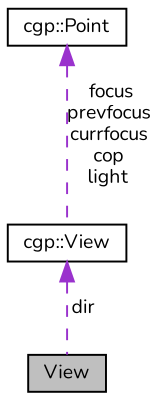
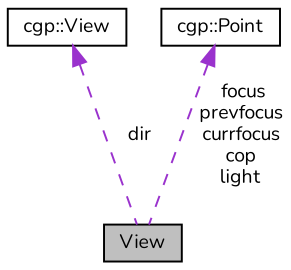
  digraph {
    fontname=Nunito
    node [color=black fillcolor=white fontname=Nunito fontsize=10 shape=record style=filled]
    edge [color=darkorchid3 dir=back fontname=Nunito fontsize=10 labelfontname=Helvetica labelfontsize=10 style=dashed]
    n1 [fillcolor=grey75 fontcolor=black height=0.2 label=View width=0.4]
    n2 [height=0.2 label="cgp::View" width=0.4]
    n3 [height=0.2 label="cgp::Point" width=0.4]
    n2 -> n1 [label=" dir"]
-   n3 -> n2 [label=" focus\nprevfocus\ncurrfocus\ncop\nlight"]
+   n3 -> n1 [label=" focus\nprevfocus\ncurrfocus\ncop\nlight"]
  }
